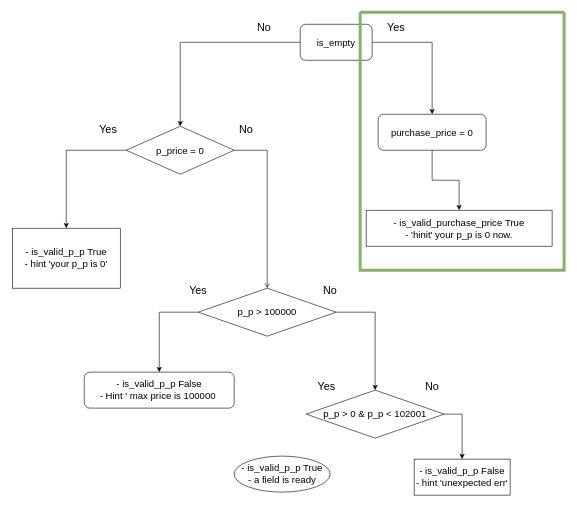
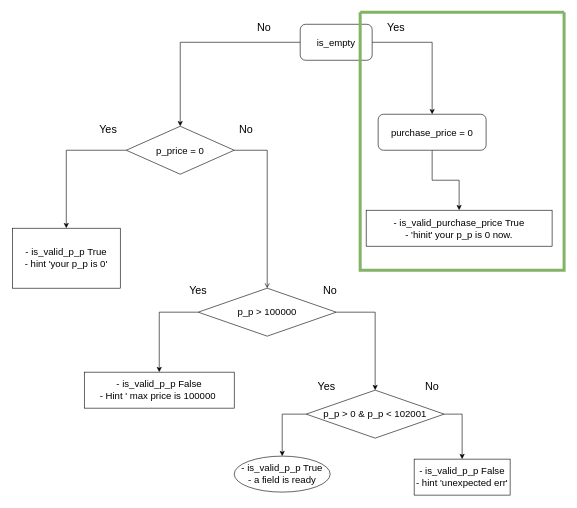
  <mxCell id="0" />
  <mxCell id="1" parent="0" />
  <mxCell id="2" style="edgeStyle=orthogonalEdgeStyle;rounded=0;orthogonalLoop=1;jettySize=auto;html=1;exitX=1;exitY=0.5;exitDx=0;exitDy=0;" parent="1" source="4" target="6" edge="1"><mxGeometry relative="1" as="geometry" /></mxCell>
  <mxCell id="3" style="edgeStyle=orthogonalEdgeStyle;rounded=0;orthogonalLoop=1;jettySize=auto;html=1;exitX=0;exitY=0.5;exitDx=0;exitDy=0;entryX=0.5;entryY=0;entryDx=0;entryDy=0;" parent="1" source="4" target="12" edge="1"><mxGeometry relative="1" as="geometry" /></mxCell>
  <mxCell id="4" value="&lt;font size=&quot;3&quot;&gt;is_empty&lt;/font&gt;" style="rounded=1;whiteSpace=wrap;html=1;" parent="1" vertex="1"><mxGeometry x="500" y="40" width="120" height="60" as="geometry" /></mxCell>
  <mxCell id="5" style="edgeStyle=orthogonalEdgeStyle;rounded=0;orthogonalLoop=1;jettySize=auto;html=1;exitX=0.5;exitY=1;exitDx=0;exitDy=0;entryX=0.5;entryY=0;entryDx=0;entryDy=0;" parent="1" source="6" target="9" edge="1"><mxGeometry relative="1" as="geometry" /></mxCell>
  <mxCell id="6" value="&lt;font size=&quot;3&quot;&gt;purchase_price = 0&lt;/font&gt;" style="rounded=1;whiteSpace=wrap;html=1;" parent="1" vertex="1"><mxGeometry x="630" y="190" width="180" height="60" as="geometry" /></mxCell>
  <mxCell id="7" value="&lt;font style=&quot;font-size: 18px;&quot;&gt;Yes&lt;/font&gt;" style="text;html=1;align=center;verticalAlign=middle;whiteSpace=wrap;rounded=0;" parent="1" vertex="1"><mxGeometry x="630" y="30" width="60" height="30" as="geometry" /></mxCell>
  <mxCell id="8" value="&lt;font style=&quot;font-size: 18px;&quot;&gt;No&lt;/font&gt;" style="text;html=1;align=center;verticalAlign=middle;whiteSpace=wrap;rounded=0;" parent="1" vertex="1"><mxGeometry x="410" y="30" width="60" height="30" as="geometry" /></mxCell>
  <mxCell id="9" value="&lt;font size=&quot;3&quot;&gt;- is_valid_purchase_price&amp;nbsp;&lt;/font&gt;&lt;span style=&quot;font-size: medium; background-color: transparent; color: light-dark(rgb(0, 0, 0), rgb(255, 255, 255));&quot;&gt;True&lt;/span&gt;&lt;div&gt;&lt;span style=&quot;font-size: medium; background-color: transparent; color: light-dark(rgb(0, 0, 0), rgb(255, 255, 255));&quot;&gt;- 'hinit' your p_p is 0 now.&lt;/span&gt;&lt;/div&gt;" style="rounded=0;whiteSpace=wrap;html=1;" parent="1" vertex="1"><mxGeometry x="610" y="350" width="310" height="60" as="geometry" /></mxCell>
  <mxCell id="10" style="edgeStyle=orthogonalEdgeStyle;rounded=0;orthogonalLoop=1;jettySize=auto;html=1;exitX=0;exitY=0.5;exitDx=0;exitDy=0;entryX=0.5;entryY=0;entryDx=0;entryDy=0;" parent="1" source="12" target="15" edge="1"><mxGeometry relative="1" as="geometry" /></mxCell>
  <mxCell id="11" style="edgeStyle=orthogonalEdgeStyle;rounded=0;orthogonalLoop=1;jettySize=auto;html=1;exitX=1;exitY=0.5;exitDx=0;exitDy=0;entryX=0.5;entryY=0;entryDx=0;entryDy=0;endArrow=open;" parent="1" source="12" target="18" edge="1"><mxGeometry relative="1" as="geometry" /></mxCell>
  <mxCell id="12" value="&lt;font size=&quot;3&quot;&gt;p_price = 0&lt;/font&gt;" style="rhombus;whiteSpace=wrap;html=1;" parent="1" vertex="1"><mxGeometry x="210" y="210" width="180" height="80" as="geometry" /></mxCell>
  <mxCell id="13" value="&lt;font style=&quot;font-size: 18px;&quot;&gt;No&lt;/font&gt;" style="text;html=1;align=center;verticalAlign=middle;whiteSpace=wrap;rounded=0;" parent="1" vertex="1"><mxGeometry x="380" y="200" width="60" height="30" as="geometry" /></mxCell>
  <mxCell id="14" value="&lt;font style=&quot;font-size: 18px;&quot;&gt;Yes&lt;/font&gt;" style="text;html=1;align=center;verticalAlign=middle;whiteSpace=wrap;rounded=0;" parent="1" vertex="1"><mxGeometry x="150" y="200" width="60" height="30" as="geometry" /></mxCell>
  <mxCell id="15" value="&lt;font size=&quot;3&quot;&gt;- is_valid_p_p&amp;nbsp;&lt;/font&gt;&lt;span style=&quot;font-size: medium; background-color: transparent; color: light-dark(rgb(0, 0, 0), rgb(255, 255, 255));&quot;&gt;True&lt;/span&gt;&lt;div&gt;&lt;span style=&quot;font-size: medium; background-color: transparent; color: light-dark(rgb(0, 0, 0), rgb(255, 255, 255));&quot;&gt;- hint 'your p_p is 0'&lt;/span&gt;&lt;/div&gt;" style="rounded=0;whiteSpace=wrap;html=1;" parent="1" vertex="1"><mxGeometry x="20" y="380" width="180" height="100" as="geometry" /></mxCell>
  <mxCell id="16" style="edgeStyle=orthogonalEdgeStyle;rounded=0;orthogonalLoop=1;jettySize=auto;html=1;exitX=0;exitY=0.5;exitDx=0;exitDy=0;entryX=0.5;entryY=0;entryDx=0;entryDy=0;" parent="1" source="18" target="21" edge="1"><mxGeometry relative="1" as="geometry" /></mxCell>
  <mxCell id="17" style="edgeStyle=orthogonalEdgeStyle;rounded=0;orthogonalLoop=1;jettySize=auto;html=1;exitX=1;exitY=0.5;exitDx=0;exitDy=0;entryX=0.5;entryY=0;entryDx=0;entryDy=0;" parent="1" source="18" target="24" edge="1"><mxGeometry relative="1" as="geometry" /></mxCell>
  <mxCell id="18" value="&lt;font size=&quot;3&quot;&gt;p_p &amp;gt; 100000&lt;/font&gt;" style="rhombus;whiteSpace=wrap;html=1;" parent="1" vertex="1"><mxGeometry x="330" y="480" width="230" height="80" as="geometry" /></mxCell>
  <mxCell id="19" value="&lt;font style=&quot;font-size: 18px;&quot;&gt;Yes&lt;/font&gt;" style="text;html=1;align=center;verticalAlign=middle;whiteSpace=wrap;rounded=0;" parent="1" vertex="1"><mxGeometry x="300" y="470" width="60" height="30" as="geometry" /></mxCell>
  <mxCell id="20" value="&lt;font style=&quot;font-size: 18px;&quot;&gt;No&lt;/font&gt;" style="text;html=1;align=center;verticalAlign=middle;whiteSpace=wrap;rounded=0;" parent="1" vertex="1"><mxGeometry x="520" y="470" width="60" height="30" as="geometry" /></mxCell>
- <mxCell id="21" value="&lt;font size=&quot;3&quot;&gt;- is_valid_p_p False&lt;/font&gt;&lt;div&gt;&lt;font size=&quot;3&quot;&gt;- Hint ' max price is 100000&amp;nbsp;&lt;/font&gt;&lt;/div&gt;" style="whiteSpace=wrap;html=1;rounded=1;" parent="1" vertex="1"><mxGeometry x="140" y="620" width="250" height="60" as="geometry" /></mxCell>
+ <mxCell id="21" value="&lt;font size=&quot;3&quot;&gt;- is_valid_p_p False&lt;/font&gt;&lt;div&gt;&lt;font size=&quot;3&quot;&gt;- Hint ' max price is 100000&amp;nbsp;&lt;/font&gt;&lt;/div&gt;" style="rounded=0;whiteSpace=wrap;html=1;" parent="1" vertex="1"><mxGeometry x="140" y="620" width="250" height="60" as="geometry" /></mxCell>
+ <mxCell id="22" style="edgeStyle=orthogonalEdgeStyle;rounded=0;orthogonalLoop=1;jettySize=auto;html=1;exitX=0;exitY=0.5;exitDx=0;exitDy=0;entryX=0.5;entryY=0;entryDx=0;entryDy=0;" parent="1" source="24" target="27" edge="1"><mxGeometry relative="1" as="geometry" /></mxCell>
  <mxCell id="23" style="edgeStyle=orthogonalEdgeStyle;rounded=0;orthogonalLoop=1;jettySize=auto;html=1;exitX=1;exitY=0.5;exitDx=0;exitDy=0;entryX=0.5;entryY=0;entryDx=0;entryDy=0;" parent="1" source="24" target="28" edge="1"><mxGeometry relative="1" as="geometry" /></mxCell>
  <mxCell id="24" value="&lt;font size=&quot;3&quot;&gt;p_p &amp;gt; 0 &amp;amp; p_p &amp;lt; 102001&lt;/font&gt;" style="rhombus;whiteSpace=wrap;html=1;" parent="1" vertex="1"><mxGeometry x="510" y="650" width="230" height="80" as="geometry" /></mxCell>
  <mxCell id="25" value="&lt;font style=&quot;font-size: 18px;&quot;&gt;Yes&lt;/font&gt;" style="text;html=1;align=center;verticalAlign=middle;whiteSpace=wrap;rounded=0;" parent="1" vertex="1"><mxGeometry x="514" y="630" width="60" height="30" as="geometry" /></mxCell>
  <mxCell id="26" value="&lt;font style=&quot;font-size: 18px;&quot;&gt;No&lt;/font&gt;" style="text;html=1;align=center;verticalAlign=middle;whiteSpace=wrap;rounded=0;" parent="1" vertex="1"><mxGeometry x="690" y="630" width="60" height="30" as="geometry" /></mxCell>
  <mxCell id="27" value="&lt;font size=&quot;3&quot;&gt;- is_valid_p_p True&lt;/font&gt;&lt;div&gt;&lt;font size=&quot;3&quot;&gt;- a field is ready&lt;/font&gt;&lt;/div&gt;" style="ellipse;whiteSpace=wrap;html=1;" parent="1" vertex="1"><mxGeometry x="390" y="760" width="160" height="60" as="geometry" /></mxCell>
  <mxCell id="28" value="&lt;font size=&quot;3&quot;&gt;- is_valid_p_p False&lt;/font&gt;&lt;div&gt;&lt;font size=&quot;3&quot;&gt;- hint 'unexpected err'&lt;/font&gt;&lt;/div&gt;" style="rounded=0;whiteSpace=wrap;html=1;" parent="1" vertex="1"><mxGeometry x="690" y="765" width="160" height="60" as="geometry" /></mxCell>
  <mxCell id="29" value="" style="swimlane;startSize=0;fillColor=#d5e8d4;strokeColor=#82b366;strokeWidth=5;" parent="1" vertex="1"><mxGeometry x="600" y="20" width="340" height="430" as="geometry" /></mxCell>
